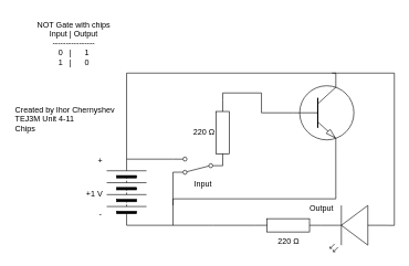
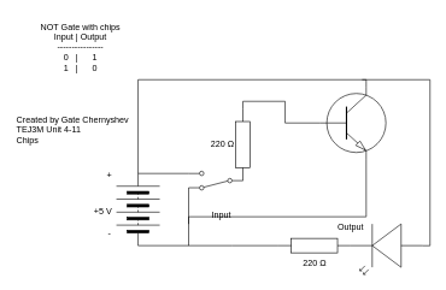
  <mxCell id="0" />
  <mxCell id="1" parent="0" />
  <mxCell id="2" value="220 Ω" style="pointerEvents=1;verticalLabelPosition=bottom;shadow=0;dashed=0;align=center;html=1;verticalAlign=top;shape=mxgraph.electrical.resistors.resistor_1;" parent="1" vertex="1"><mxGeometry x="384" y="330" width="100" height="20" as="geometry" /></mxCell>
  <mxCell id="3" style="edgeStyle=none;html=1;exitX=1;exitY=0.5;exitDx=0;exitDy=0;rounded=0;curved=0;strokeColor=default;endArrow=none;endFill=0;" parent="1" edge="1"><mxGeometry relative="1" as="geometry"><mxPoint x="190" y="240" as="sourcePoint" /><mxPoint x="260" y="240" as="targetPoint" /></mxGeometry></mxCell>
  <mxCell id="4" style="edgeStyle=none;html=1;exitDx=0;exitDy=0;entryX=0;entryY=0.5;entryDx=0;entryDy=0;entryPerimeter=0;endArrow=none;endFill=0;" parent="1" target="2" edge="1"><mxGeometry relative="1" as="geometry"><mxPoint x="320" y="340" as="sourcePoint" /></mxGeometry></mxCell>
  <mxCell id="5" value="" style="pointerEvents=1;verticalLabelPosition=bottom;shadow=0;dashed=0;align=center;html=1;verticalAlign=top;shape=mxgraph.electrical.miscellaneous.batteryStack;rotation=-90;" parent="1" vertex="1"><mxGeometry x="140" y="260" width="100" height="60" as="geometry" /></mxCell>
- <mxCell id="6" value="+1 V" style="text;html=1;align=center;verticalAlign=middle;resizable=0;points=[];autosize=1;strokeColor=none;fillColor=none;" parent="1" vertex="1"><mxGeometry x="116" y="278" width="50" height="30" as="geometry" /></mxCell>
- <mxCell id="7" value="Created by Ihor Chernyshev&lt;div&gt;TEJ3M Unit 4-11&lt;/div&gt;&lt;div&gt;Chips&lt;/div&gt;" style="text;html=1;align=left;verticalAlign=middle;resizable=0;points=[];autosize=1;strokeColor=none;fillColor=none;" parent="1" vertex="1"><mxGeometry x="20" y="150" width="180" height="60" as="geometry" /></mxCell>
+ <mxCell id="6" value="+5 V" style="text;html=1;align=center;verticalAlign=middle;resizable=0;points=[];autosize=1;strokeColor=none;fillColor=none;" parent="1" vertex="1"><mxGeometry x="116" y="278" width="50" height="30" as="geometry" /></mxCell>
+ <mxCell id="7" value="Created by Gate Chernyshev&lt;div&gt;TEJ3M Unit 4-11&lt;/div&gt;&lt;div&gt;Chips&lt;/div&gt;" style="text;html=1;align=left;verticalAlign=middle;resizable=0;points=[];autosize=1;strokeColor=none;fillColor=none;" parent="1" vertex="1"><mxGeometry x="20" y="150" width="180" height="60" as="geometry" /></mxCell>
  <mxCell id="8" style="edgeStyle=none;html=1;exitDx=0;exitDy=0;exitPerimeter=0;endArrow=none;endFill=0;" parent="1" edge="1"><mxGeometry relative="1" as="geometry"><mxPoint x="350" y="240" as="targetPoint" /><mxPoint x="350" y="240" as="sourcePoint" /></mxGeometry></mxCell>
  <mxCell id="9" value="+" style="text;html=1;align=center;verticalAlign=middle;resizable=0;points=[];autosize=1;strokeColor=none;fillColor=none;" parent="1" vertex="1"><mxGeometry x="135" y="228" width="30" height="30" as="geometry" /></mxCell>
  <mxCell id="10" value="-" style="text;html=1;align=center;verticalAlign=middle;resizable=0;points=[];autosize=1;strokeColor=none;fillColor=none;" parent="1" vertex="1"><mxGeometry x="135" y="308" width="30" height="30" as="geometry" /></mxCell>
  <mxCell id="11" value="Output" style="text;html=1;align=center;verticalAlign=middle;resizable=0;points=[];autosize=1;strokeColor=none;fillColor=none;" parent="1" vertex="1"><mxGeometry x="454" y="300" width="60" height="30" as="geometry" /></mxCell>
  <mxCell id="12" value="&lt;div&gt;&lt;font color=&quot;#000000&quot;&gt;NOT Gate with chips&lt;/font&gt;&lt;/div&gt;&lt;div&gt;&lt;font color=&quot;#000000&quot;&gt;Input | Output&lt;/font&gt;&lt;/div&gt;&lt;div&gt;&lt;font color=&quot;#000000&quot;&gt;----------------&lt;/font&gt;&lt;/div&gt;&lt;div&gt;&lt;font color=&quot;#000000&quot;&gt;0&amp;nbsp; &amp;nbsp;|&amp;nbsp; &amp;nbsp; &amp;nbsp; 1&lt;/font&gt;&lt;/div&gt;&lt;div&gt;&lt;font color=&quot;#000000&quot;&gt;1&amp;nbsp; &amp;nbsp;|&amp;nbsp; &amp;nbsp; &amp;nbsp; 0&lt;/font&gt;&lt;/div&gt;" style="text;html=1;align=center;verticalAlign=middle;resizable=0;points=[];autosize=1;strokeColor=none;fillColor=none;" parent="1" vertex="1"><mxGeometry x="45" y="20" width="130" height="90" as="geometry" /></mxCell>
  <mxCell id="13" value="" style="edgeStyle=none;html=1;exitX=0;exitY=0.5;exitDx=0;exitDy=0;entryDx=0;entryDy=0;entryPerimeter=0;endArrow=none;endFill=0;" parent="1" edge="1"><mxGeometry relative="1" as="geometry"><mxPoint x="190" y="340" as="sourcePoint" /><mxPoint x="320" y="340" as="targetPoint" /></mxGeometry></mxCell>
- <mxCell id="14" value="Input" style="text;html=1;align=center;verticalAlign=middle;resizable=0;points=[];autosize=1;strokeColor=none;fillColor=none;" parent="1" vertex="1"><mxGeometry x="280" y="262.9" width="50" height="30" as="geometry" /></mxCell>
+ <mxCell id="14" value="Input" style="text;html=1;align=center;verticalAlign=middle;resizable=0;points=[];autosize=1;strokeColor=none;fillColor=none;" parent="1" vertex="1"><mxGeometry x="280" y="282.9" width="50" height="30" as="geometry" /></mxCell>
  <mxCell id="15" style="edgeStyle=none;html=1;exitX=1;exitY=0.12;exitDx=0;exitDy=0;endArrow=none;endFill=0;" parent="1" source="16" edge="1"><mxGeometry relative="1" as="geometry"><mxPoint x="260" y="340" as="targetPoint" /></mxGeometry></mxCell>
  <mxCell id="16" value="" style="html=1;shape=mxgraph.electrical.electro-mechanical.twoWaySwitch;aspect=fixed;elSwitchState=2;rotation=-180;" parent="1" vertex="1"><mxGeometry x="260" y="236.9" width="75" height="26" as="geometry" /></mxCell>
  <mxCell id="17" style="edgeStyle=orthogonalEdgeStyle;html=1;exitX=0.7;exitY=0;exitDx=0;exitDy=0;exitPerimeter=0;entryX=1;entryY=0.5;entryDx=0;entryDy=0;rounded=0;endArrow=none;endFill=0;" parent="1" source="19" target="5" edge="1"><mxGeometry relative="1" as="geometry" /></mxCell>
  <mxCell id="18" style="edgeStyle=orthogonalEdgeStyle;html=1;exitX=0.7;exitY=1;exitDx=0;exitDy=0;exitPerimeter=0;rounded=0;curved=0;endArrow=none;endFill=0;" parent="1" source="19" edge="1"><mxGeometry relative="1" as="geometry"><mxPoint x="260" y="310" as="targetPoint" /><Array as="points"><mxPoint x="506" y="300" /><mxPoint x="260" y="300" /></Array></mxGeometry></mxCell>
  <mxCell id="19" value="" style="verticalLabelPosition=bottom;shadow=0;dashed=0;align=center;html=1;verticalAlign=top;shape=mxgraph.electrical.transistors.npn_transistor_1;" parent="1" vertex="1"><mxGeometry x="440" y="120" width="95" height="100" as="geometry" /></mxCell>
  <mxCell id="20" style="edgeStyle=orthogonalEdgeStyle;html=1;exitX=0;exitY=0.5;exitDx=0;exitDy=0;entryX=0;entryY=0.5;entryDx=0;entryDy=0;entryPerimeter=0;endArrow=none;endFill=0;rounded=0;curved=0;" parent="1" source="23" target="19" edge="1"><mxGeometry relative="1" as="geometry" /></mxCell>
  <mxCell id="21" style="edgeStyle=orthogonalEdgeStyle;html=1;exitX=0;exitY=0.57;exitDx=0;exitDy=0;exitPerimeter=0;rounded=0;curved=0;endArrow=none;endFill=0;" parent="1" source="22" edge="1"><mxGeometry relative="1" as="geometry"><mxPoint x="500" y="110" as="targetPoint" /><Array as="points"><mxPoint x="594" y="340" /><mxPoint x="594" y="110" /></Array></mxGeometry></mxCell>
  <mxCell id="22" value="" style="verticalLabelPosition=bottom;shadow=0;dashed=0;align=center;html=1;verticalAlign=top;shape=mxgraph.electrical.opto_electronics.led_2;pointerEvents=1;rotation=-180;" parent="1" vertex="1"><mxGeometry x="484" y="310" width="100" height="70" as="geometry" /></mxCell>
  <mxCell id="23" value="" style="pointerEvents=1;verticalLabelPosition=bottom;shadow=0;dashed=0;align=center;html=1;verticalAlign=top;shape=mxgraph.electrical.resistors.resistor_1;rotation=90;" parent="1" vertex="1"><mxGeometry x="285" y="190" width="100" height="20" as="geometry" /></mxCell>
  <mxCell id="24" value="&lt;span style=&quot;color: rgb(0, 0, 0);&quot;&gt;&amp;nbsp;220 Ω&lt;/span&gt;" style="text;html=1;align=center;verticalAlign=middle;resizable=0;points=[];autosize=1;strokeColor=none;fillColor=none;" parent="1" vertex="1"><mxGeometry x="275" y="185" width="60" height="30" as="geometry" /></mxCell>
